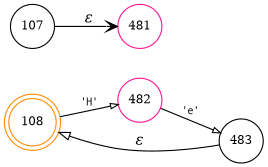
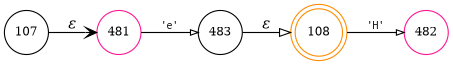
  digraph {
    rankdir=LR
    node [color=deeppink fixedsize=true fontsize=11 shape=circle peripheries=1]
    edge [arrowhead=onormal fontname=Courier]
    n1 [color=darkorange label=108 shape=doublecircle width=.6 peripheries=""]
    n2 [label=482 width=.55]
    n3 [label=481 width=.55]
    n4 [color=black label=483 width=.55]
    n5 [color=black label=107 width=.55]
    n1 -> n2 [arrowsize=.7 fontsize=11 label="'H'"]
-   n2 -> n4 [arrowsize=.7 fontsize=11 label="'e'"]
+   n3 -> n4 [arrowsize=.7 fontsize=11 label="'e'"]
    n4 -> n1 [fontname="Times-Italic" label="&epsilon;"]
    n5 -> n3 [arrowhead=vee fontname="Times-Italic" label="&epsilon;"]
  }
